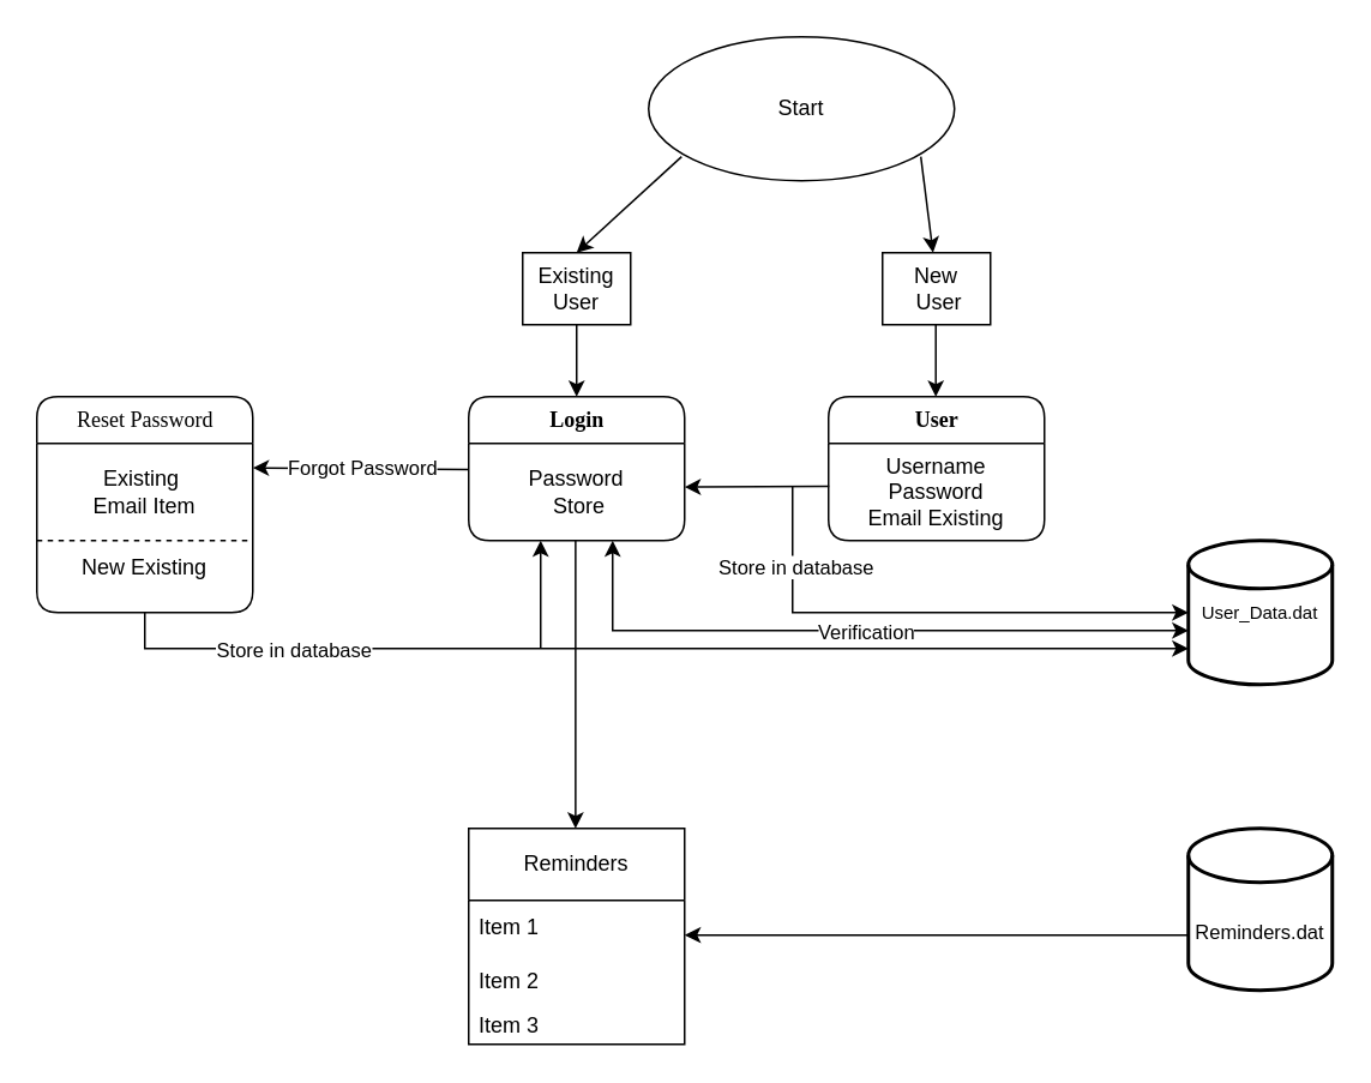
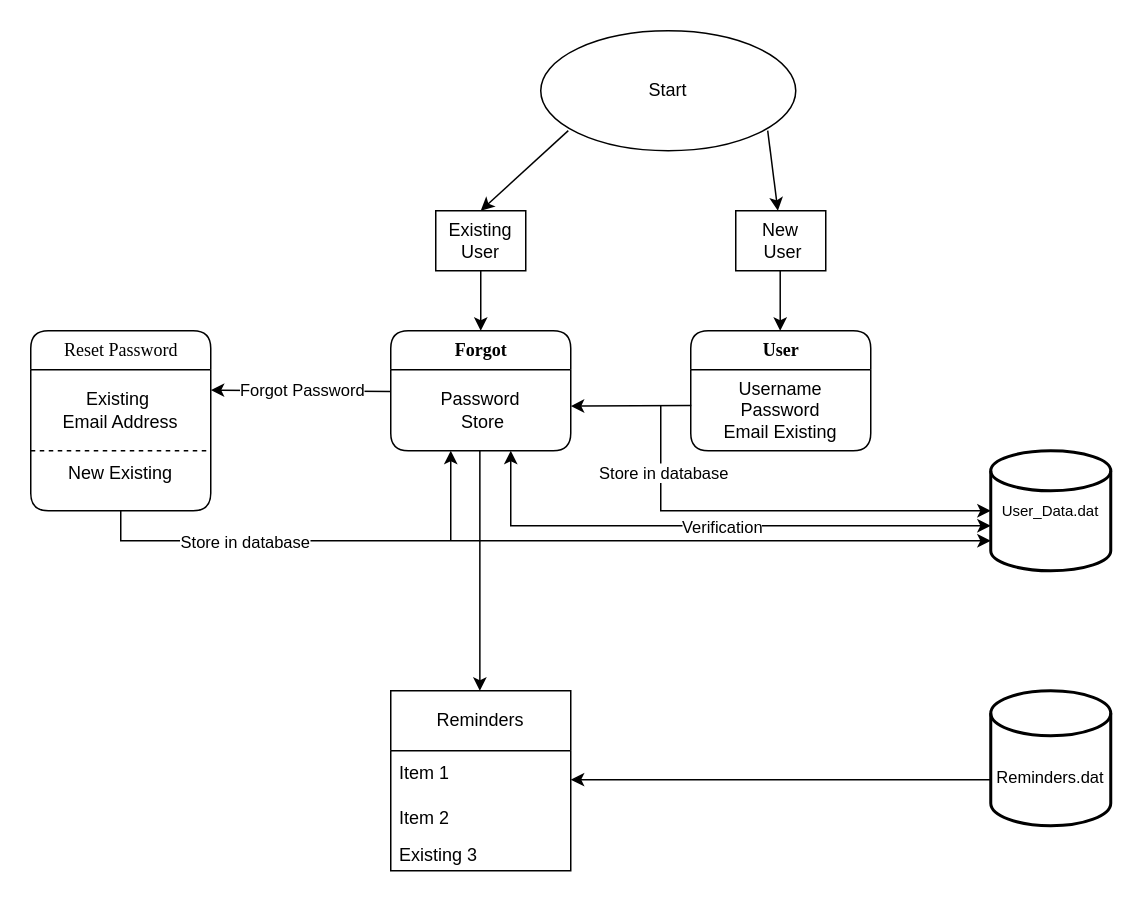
  <mxCell id="0" />
  <mxCell id="1" parent="0" />
  <mxCell id="2" value="&lt;h4&gt;User&lt;/h4&gt;" style="swimlane;html=1;fontStyle=0;childLayout=stackLayout;horizontal=1;startSize=26;horizontalStack=0;resizeParent=1;resizeLast=0;collapsible=1;marginBottom=0;swimlaneFillColor=#ffffff;align=center;rounded=1;shadow=0;comic=0;labelBackgroundColor=none;strokeWidth=1;fontFamily=Verdana;fontSize=12" parent="1" vertex="1"><mxGeometry x="460" y="220" width="120" height="80" as="geometry" /></mxCell>
  <mxCell id="3" value="&lt;div align=&quot;center&quot;&gt;Username&lt;/div&gt;&lt;div align=&quot;center&quot;&gt;Password&lt;/div&gt;&lt;div align=&quot;center&quot;&gt;Email Existing&lt;/div&gt;" style="text;strokeColor=none;fillColor=none;align=center;verticalAlign=middle;spacingLeft=4;spacingRight=4;overflow=hidden;points=[[0,0.5],[1,0.5]];portConstraint=eastwest;rotatable=0;whiteSpace=wrap;html=1;labelBackgroundColor=none;" vertex="1" parent="2"><mxGeometry y="26" width="120" height="54" as="geometry" /></mxCell>
  <mxCell id="4" value="Start" style="ellipse;whiteSpace=wrap;html=1;labelBackgroundColor=none;" vertex="1" parent="1"><mxGeometry x="360" y="20" width="170" height="80" as="geometry" /></mxCell>
  <mxCell id="5" value="" style="endArrow=classic;html=1;rounded=0;exitX=0.108;exitY=0.832;exitDx=0;exitDy=0;exitPerimeter=0;labelBackgroundColor=none;fontColor=default;" edge="1" parent="1" source="4"><mxGeometry relative="1" as="geometry"><mxPoint x="380" y="77.52" as="sourcePoint" /><mxPoint x="320" y="140" as="targetPoint" /></mxGeometry></mxCell>
  <mxCell id="6" value="" style="endArrow=classic;html=1;rounded=0;exitX=0.89;exitY=0.832;exitDx=0;exitDy=0;exitPerimeter=0;labelBackgroundColor=none;fontColor=default;" edge="1" parent="1" source="4"><mxGeometry relative="1" as="geometry"><mxPoint x="460" y="76.88" as="sourcePoint" /><mxPoint x="518.08" y="140" as="targetPoint" /></mxGeometry></mxCell>
- <mxCell id="7" value="&lt;h4&gt;Login&lt;/h4&gt;" style="swimlane;html=1;fontStyle=0;childLayout=stackLayout;horizontal=1;startSize=26;horizontalStack=0;resizeParent=1;resizeLast=0;collapsible=1;marginBottom=0;swimlaneFillColor=#ffffff;align=center;rounded=1;shadow=0;comic=0;labelBackgroundColor=none;strokeWidth=1;fontFamily=Verdana;fontSize=12" vertex="1" parent="1"><mxGeometry x="260" y="220" width="120" height="80" as="geometry" /></mxCell>
+ <mxCell id="7" value="&lt;h4&gt;Forgot&lt;/h4&gt;" style="swimlane;html=1;fontStyle=0;childLayout=stackLayout;horizontal=1;startSize=26;horizontalStack=0;resizeParent=1;resizeLast=0;collapsible=1;marginBottom=0;swimlaneFillColor=#ffffff;align=center;rounded=1;shadow=0;comic=0;labelBackgroundColor=none;strokeWidth=1;fontFamily=Verdana;fontSize=12" vertex="1" parent="1"><mxGeometry x="260" y="220" width="120" height="80" as="geometry" /></mxCell>
  <mxCell id="8" value="&lt;p&gt;Reset Password&lt;/p&gt;" style="swimlane;html=1;fontStyle=0;childLayout=stackLayout;horizontal=1;startSize=26;horizontalStack=0;resizeParent=1;resizeLast=0;collapsible=1;marginBottom=0;swimlaneFillColor=#ffffff;align=center;rounded=1;shadow=0;comic=0;labelBackgroundColor=none;strokeWidth=1;fontFamily=Verdana;fontSize=12" vertex="1" parent="1"><mxGeometry x="20" y="220" width="120" height="120" as="geometry" /></mxCell>
- <mxCell id="9" value="&lt;div&gt;Existing&amp;nbsp;&lt;/div&gt;&lt;div&gt;Email Item&lt;/div&gt;" style="text;strokeColor=none;fillColor=none;align=center;verticalAlign=middle;spacingLeft=4;spacingRight=4;overflow=hidden;points=[[0,0.5],[1,0.5]];portConstraint=eastwest;rotatable=0;whiteSpace=wrap;html=1;labelBackgroundColor=none;" vertex="1" parent="8"><mxGeometry y="26" width="120" height="54" as="geometry" /></mxCell>
+ <mxCell id="9" value="&lt;div&gt;Existing&amp;nbsp;&lt;/div&gt;&lt;div&gt;Email Address&lt;/div&gt;" style="text;strokeColor=none;fillColor=none;align=center;verticalAlign=middle;spacingLeft=4;spacingRight=4;overflow=hidden;points=[[0,0.5],[1,0.5]];portConstraint=eastwest;rotatable=0;whiteSpace=wrap;html=1;labelBackgroundColor=none;" vertex="1" parent="8"><mxGeometry y="26" width="120" height="54" as="geometry" /></mxCell>
  <mxCell id="10" value="" style="endArrow=none;dashed=1;html=1;rounded=0;" edge="1" parent="8"><mxGeometry width="50" height="50" relative="1" as="geometry"><mxPoint y="80" as="sourcePoint" /><mxPoint x="120" y="80" as="targetPoint" /></mxGeometry></mxCell>
  <mxCell id="11" value="&lt;div align=&quot;center&quot;&gt;New Existing&lt;/div&gt;" style="text;html=1;strokeColor=none;fillColor=none;align=center;verticalAlign=middle;whiteSpace=wrap;rounded=0;" vertex="1" parent="8"><mxGeometry y="80" width="120" height="29" as="geometry" /></mxCell>
  <mxCell id="12" value="" style="endArrow=classic;html=1;rounded=0;" edge="1" parent="1"><mxGeometry relative="1" as="geometry"><mxPoint x="260" y="260.45" as="sourcePoint" /><mxPoint x="140" y="259.54" as="targetPoint" /></mxGeometry></mxCell>
  <mxCell id="13" value="Forgot Password" style="edgeLabel;resizable=0;html=1;align=center;verticalAlign=middle;" connectable="0" vertex="1" parent="12"><mxGeometry relative="1" as="geometry"><mxPoint as="offset" /></mxGeometry></mxCell>
  <mxCell id="14" value="" style="endArrow=classic;html=1;rounded=0;entryX=0.997;entryY=0.449;entryDx=0;entryDy=0;entryPerimeter=0;exitX=-0.005;exitY=0.44;exitDx=0;exitDy=0;exitPerimeter=0;" edge="1" parent="1"><mxGeometry width="50" height="50" relative="1" as="geometry"><mxPoint x="460.36" y="269.76" as="sourcePoint" /><mxPoint x="380" y="270.246" as="targetPoint" /></mxGeometry></mxCell>
  <mxCell id="15" value="" style="endArrow=classic;html=1;rounded=0;entryX=0.248;entryY=1.103;entryDx=0;entryDy=0;entryPerimeter=0;" edge="1" parent="1"><mxGeometry width="50" height="50" relative="1" as="geometry"><mxPoint x="300" y="360" as="sourcePoint" /><mxPoint x="300" y="300.002" as="targetPoint" /></mxGeometry></mxCell>
  <mxCell id="16" value="&lt;p style=&quot;line-height: 120%;&quot;&gt;&lt;/p&gt;&lt;div align=&quot;center&quot;&gt;&lt;font style=&quot;font-size: 10px;&quot;&gt;User_Data.dat&lt;/font&gt;&lt;/div&gt;&lt;p&gt;&lt;/p&gt;" style="strokeWidth=2;html=1;shape=mxgraph.flowchart.database;whiteSpace=wrap;align=center;" vertex="1" parent="1"><mxGeometry x="660" y="300" width="80" height="80" as="geometry" /></mxCell>
  <mxCell id="17" value="" style="endArrow=classic;html=1;rounded=0;entryX=0;entryY=0.5;entryDx=0;entryDy=0;entryPerimeter=0;" edge="1" parent="1" target="16"><mxGeometry width="50" height="50" relative="1" as="geometry"><mxPoint x="440" y="270" as="sourcePoint" /><mxPoint x="580" y="340" as="targetPoint" /><Array as="points"><mxPoint x="440" y="340" /></Array></mxGeometry></mxCell>
  <mxCell id="18" value="&lt;div&gt;Store in database&lt;/div&gt;" style="edgeLabel;html=1;align=center;verticalAlign=middle;resizable=0;points=[];" vertex="1" connectable="0" parent="17"><mxGeometry x="-0.807" y="1" relative="1" as="geometry"><mxPoint y="16" as="offset" /></mxGeometry></mxCell>
  <mxCell id="19" value="" style="endArrow=classic;startArrow=classic;html=1;rounded=0;" edge="1" parent="1"><mxGeometry width="50" height="50" relative="1" as="geometry"><mxPoint x="660" y="350" as="sourcePoint" /><mxPoint x="340" y="300" as="targetPoint" /><Array as="points"><mxPoint x="340" y="350" /></Array></mxGeometry></mxCell>
  <mxCell id="20" value="&lt;div&gt;Verification&lt;/div&gt;" style="edgeLabel;html=1;align=center;verticalAlign=middle;resizable=0;points=[];" vertex="1" connectable="0" parent="19"><mxGeometry x="0.048" y="1" relative="1" as="geometry"><mxPoint x="14" y="-1" as="offset" /></mxGeometry></mxCell>
  <mxCell id="21" value="" style="endArrow=classic;html=1;rounded=0;" edge="1" parent="1"><mxGeometry relative="1" as="geometry"><mxPoint x="319.41" y="300" as="sourcePoint" /><mxPoint x="319.41" y="460" as="targetPoint" /></mxGeometry></mxCell>
  <mxCell id="22" value="" style="endArrow=classic;html=1;rounded=0;exitX=0.5;exitY=1;exitDx=0;exitDy=0;" edge="1" parent="1"><mxGeometry width="50" height="50" relative="1" as="geometry"><mxPoint x="80" y="340" as="sourcePoint" /><mxPoint x="660" y="360" as="targetPoint" /><Array as="points"><mxPoint x="80" y="360" /><mxPoint x="280" y="360" /><mxPoint x="650" y="360" /></Array></mxGeometry></mxCell>
  <mxCell id="23" value="Store in database" style="edgeLabel;html=1;align=center;verticalAlign=middle;resizable=0;points=[];" vertex="1" connectable="0" parent="22"><mxGeometry x="-0.925" relative="1" as="geometry"><mxPoint x="80" as="offset" /></mxGeometry></mxCell>
  <mxCell id="24" value="Reminders" style="swimlane;fontStyle=0;childLayout=stackLayout;horizontal=1;startSize=40;horizontalStack=0;resizeParent=1;resizeParentMax=0;resizeLast=0;collapsible=1;marginBottom=0;whiteSpace=wrap;html=1;" vertex="1" parent="1"><mxGeometry x="260" y="460" width="120" height="120" as="geometry" /></mxCell>
  <mxCell id="25" value="Item 1" style="text;strokeColor=none;fillColor=none;align=left;verticalAlign=middle;spacingLeft=4;spacingRight=4;overflow=hidden;points=[[0,0.5],[1,0.5]];portConstraint=eastwest;rotatable=0;whiteSpace=wrap;html=1;" vertex="1" parent="24"><mxGeometry y="40" width="120" height="30" as="geometry" /></mxCell>
  <mxCell id="26" value="Item 2" style="text;strokeColor=none;fillColor=none;align=left;verticalAlign=middle;spacingLeft=4;spacingRight=4;overflow=hidden;points=[[0,0.5],[1,0.5]];portConstraint=eastwest;rotatable=0;whiteSpace=wrap;html=1;" vertex="1" parent="24"><mxGeometry y="70" width="120" height="30" as="geometry" /></mxCell>
- <mxCell id="27" value="Item 3" style="text;strokeColor=none;fillColor=none;align=left;verticalAlign=middle;spacingLeft=4;spacingRight=4;overflow=hidden;points=[[0,0.5],[1,0.5]];portConstraint=eastwest;rotatable=0;whiteSpace=wrap;html=1;" vertex="1" parent="24"><mxGeometry y="100" width="120" height="20" as="geometry" /></mxCell>
+ <mxCell id="27" value="Existing 3" style="text;strokeColor=none;fillColor=none;align=left;verticalAlign=middle;spacingLeft=4;spacingRight=4;overflow=hidden;points=[[0,0.5],[1,0.5]];portConstraint=eastwest;rotatable=0;whiteSpace=wrap;html=1;" vertex="1" parent="24"><mxGeometry y="100" width="120" height="20" as="geometry" /></mxCell>
  <mxCell id="28" value="" style="endArrow=classic;html=1;rounded=0;entryX=1.025;entryY=0.081;entryDx=0;entryDy=0;entryPerimeter=0;" edge="1" parent="1"><mxGeometry width="50" height="50" relative="1" as="geometry"><mxPoint x="660" y="519.29" as="sourcePoint" /><mxPoint x="380" y="519.29" as="targetPoint" /></mxGeometry></mxCell>
  <mxCell id="29" value="&lt;font style=&quot;font-size: 11px;&quot;&gt;Reminders.dat&lt;/font&gt;" style="shape=cylinder3;whiteSpace=wrap;html=1;boundedLbl=1;backgroundOutline=1;size=15;strokeWidth=2;" vertex="1" parent="1"><mxGeometry x="660" y="460" width="80" height="90" as="geometry" /></mxCell>
  <mxCell id="30" value="&lt;div align=&quot;center&quot;&gt;Password&lt;/div&gt;&lt;div&gt;&amp;nbsp;Store&lt;/div&gt;" style="text;strokeColor=none;fillColor=none;align=center;verticalAlign=middle;spacingLeft=4;spacingRight=4;overflow=hidden;points=[[0,0.5],[1,0.5]];portConstraint=eastwest;rotatable=0;whiteSpace=wrap;html=1;labelBackgroundColor=none;" vertex="1" parent="1"><mxGeometry x="260" y="246" width="120" height="54" as="geometry" /></mxCell>
  <mxCell id="31" value="Existing User" style="rounded=0;whiteSpace=wrap;html=1;" vertex="1" parent="1"><mxGeometry x="290" y="140" width="60" height="40" as="geometry" /></mxCell>
  <mxCell id="32" value="&lt;div&gt;New&lt;/div&gt;&lt;div&gt;&amp;nbsp;User&lt;/div&gt;" style="rounded=0;whiteSpace=wrap;html=1;" vertex="1" parent="1"><mxGeometry x="490" y="140" width="60" height="40" as="geometry" /></mxCell>
  <mxCell id="33" value="" style="endArrow=classic;html=1;rounded=0;entryX=0.5;entryY=0;entryDx=0;entryDy=0;" edge="1" parent="1" target="7"><mxGeometry width="50" height="50" relative="1" as="geometry"><mxPoint x="320" y="180" as="sourcePoint" /><mxPoint x="370" y="130" as="targetPoint" /></mxGeometry></mxCell>
  <mxCell id="34" value="" style="endArrow=classic;html=1;rounded=0;entryX=0.5;entryY=0;entryDx=0;entryDy=0;" edge="1" parent="1"><mxGeometry width="50" height="50" relative="1" as="geometry"><mxPoint x="519.64" y="180" as="sourcePoint" /><mxPoint x="519.64" y="220" as="targetPoint" /></mxGeometry></mxCell>
